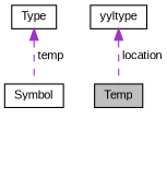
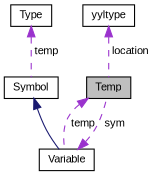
  digraph {
    fontname="Liberation Sans"
    node [color=black fillcolor=white fontname="Liberation Sans" fontsize=10 shape=record style=filled]
    edge [color=darkorchid3 dir=back fontname="Liberation Sans" fontsize=10 labelfontname=Helvetica labelfontsize=10 style=dashed]
    n1 [fillcolor=grey75 fontcolor=black height=0.2 label=Temp width=0.4]
+   n2 [height=0.2 label=Variable width=0.4]
    n3 [height=0.2 label=Symbol width=0.4]
    n4 [height=0.2 label=yyltype width=0.4]
    n5 [height=0.2 label=Type width=0.4]
+   n1 -> n2 [label=" temp"]
+   n2 -> n1 [label=" sym"]
+   n3 -> n2 [color=midnightblue style=solid]
    n4 -> n1 [label=" location"]
    n5 -> n3 [label=" temp"]
  }
